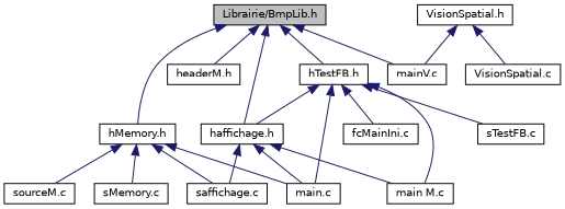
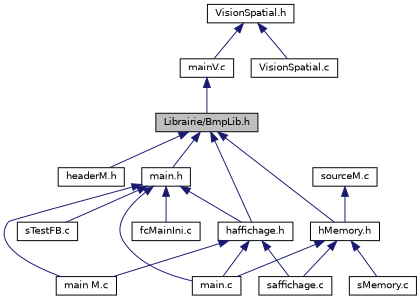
  digraph {
    node [color=black fillcolor=white fontname=Helvetica fontsize=10 shape=record style=filled]
    edge [color=midnightblue dir=back fontname=Helvetica fontsize=10 labelfontname=Helvetica labelfontsize=10 style=solid]
    n1 [fillcolor=grey75 fontcolor=black height=0.2 label="Librairie/BmpLib.h" width=0.4]
    n2 [height=0.2 label="haffichage.h" width=0.4]
-   n3 [height=0.2 label="hTestFB.h" width=0.4]
+   n3 [height=0.2 label="main.h" width=0.4]
    n4 [height=0.2 label="hMemory.h" width=0.4]
    n5 [height=0.2 label="headerM.h" width=0.4]
    n6 [height=0.2 label="mainV.c" width=0.4]
    n7 [height=0.2 label="main M.c" width=0.4]
    n8 [height=0.2 label="main.c" width=0.4]
    n9 [height=0.2 label="saffichage.c" width=0.4]
    n10 [height=0.2 label="fcMainIni.c" width=0.4]
    n11 [height=0.2 label="sTestFB.c" width=0.4]
    n12 [height=0.2 label="sMemory.c" width=0.4]
    n13 [height=0.2 label="sourceM.c" width=0.4]
    n14 [height=0.2 label="VisionSpatial.h" width=0.4]
    n15 [height=0.2 label="VisionSpatial.c" width=0.4]
    n1 -> n2
    n1 -> n3
    n1 -> n4
    n1 -> n5
-   n1 -> n6
+   n6 -> n1
    n2 -> n7
    n2 -> n8
    n2 -> n9
    n3 -> n2
    n3 -> n7
    n3 -> n8
    n3 -> n10
    n3 -> n11
    n4 -> n8
    n4 -> n9
    n4 -> n12
-   n4 -> n13
+   n13 -> n4
    n14 -> n6
    n14 -> n15
  }
